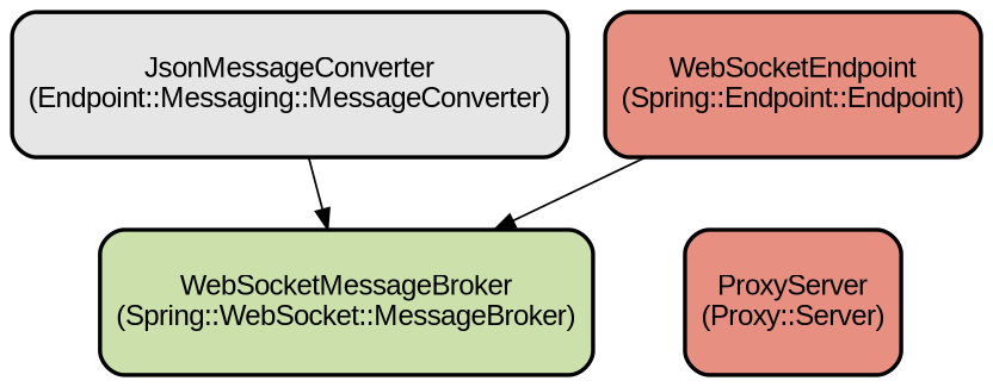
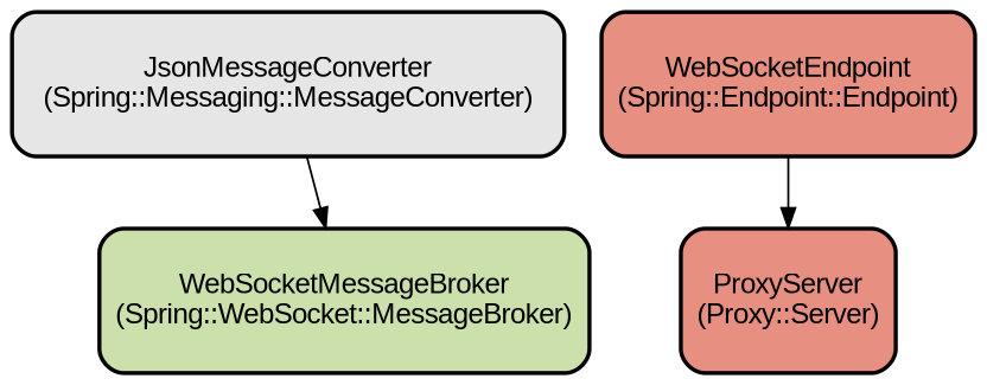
  digraph {
    node [color=black fillcolor="#E78F81" fontname=Arial shape=rectangle style="filled,bold,rounded"]
    n1 [fillcolor="#CCE0AC" height=1 label="WebSocketMessageBroker\n(Spring::WebSocket::MessageBroker)"]
    n2 [height=1 label="WebSocketEndpoint\n(Spring::Endpoint::Endpoint)"]
-   n3 [fillcolor="#E6E6E6" height=1 label="JsonMessageConverter\n(Endpoint::Messaging::MessageConverter)"]
+   n3 [fillcolor="#E6E6E6" height=1 label="JsonMessageConverter\n(Spring::Messaging::MessageConverter)"]
    n4 [height=1 label="ProxyServer\n(Proxy::Server)"]
-   n2 -> n1
+   n2 -> n4
    n3 -> n1
  }
